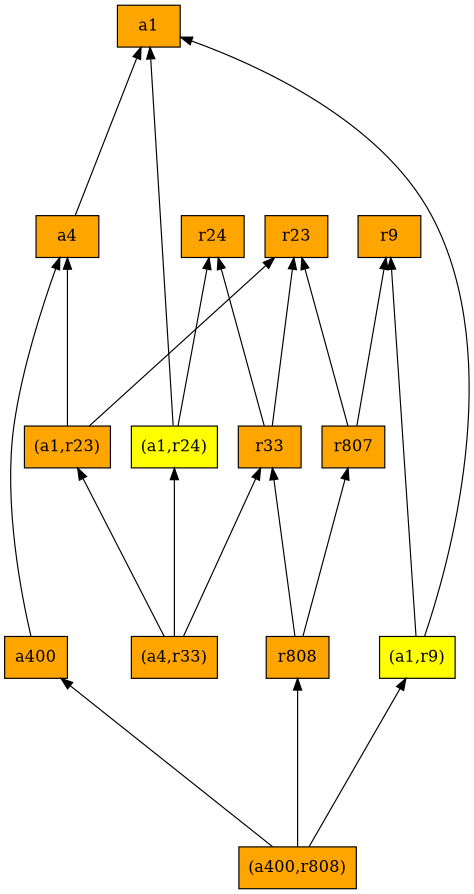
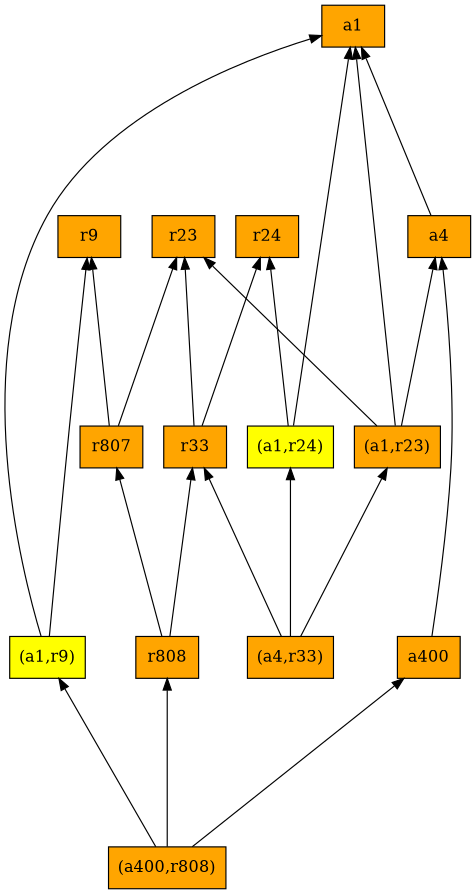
  digraph {
    rankdir=BT
    ranksep=2.0
    node [fillcolor=orange shape=record style=filled]
    n1 [fillcolor=yellow label="{(a1,r9)}"]
    n2 [label="{a1}"]
    n3 [label="{r9}"]
    n4 [label="{(a400,r808)}"]
    n5 [label="{r808}"]
    n6 [label="{a400}"]
    n7 [label="{(a4,r33)}"]
    n8 [label="{(a1,r23)}"]
    n9 [fillcolor=yellow label="{(a1,r24)}"]
    n10 [label="{r33}"]
    n11 [label="{r807}"]
    n12 [label="{a4}"]
    n13 [label="{r23}"]
    n14 [label="{r24}"]
    n1 -> n2
    n1 -> n3
    n4 -> n1
    n4 -> n5
    n4 -> n6
    n5 -> n10
    n5 -> n11
    n6 -> n12
    n7 -> n8
    n7 -> n9
    n7 -> n10
+   n8 -> n2
    n8 -> n12
    n8 -> n13
    n9 -> n2
    n9 -> n14
    n10 -> n13
    n10 -> n14
    n11 -> n3
    n11 -> n13
    n12 -> n2
  }
